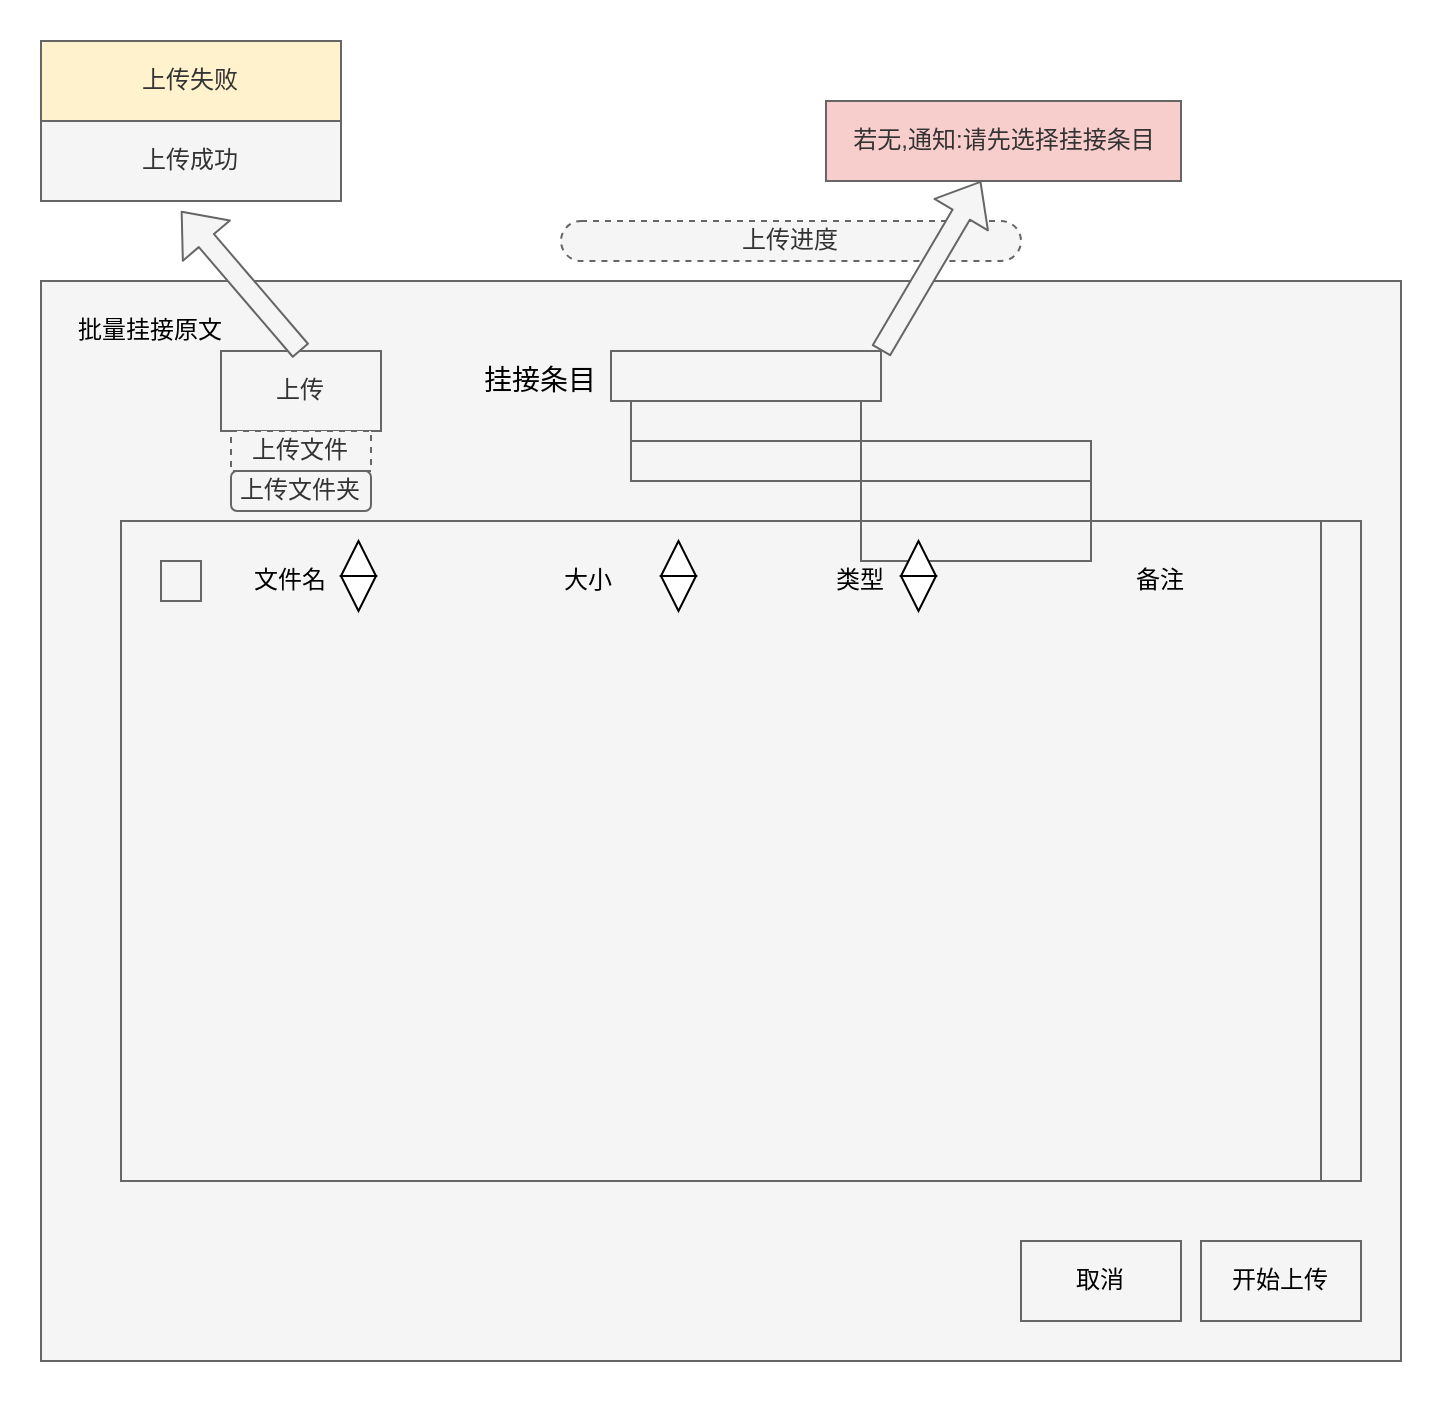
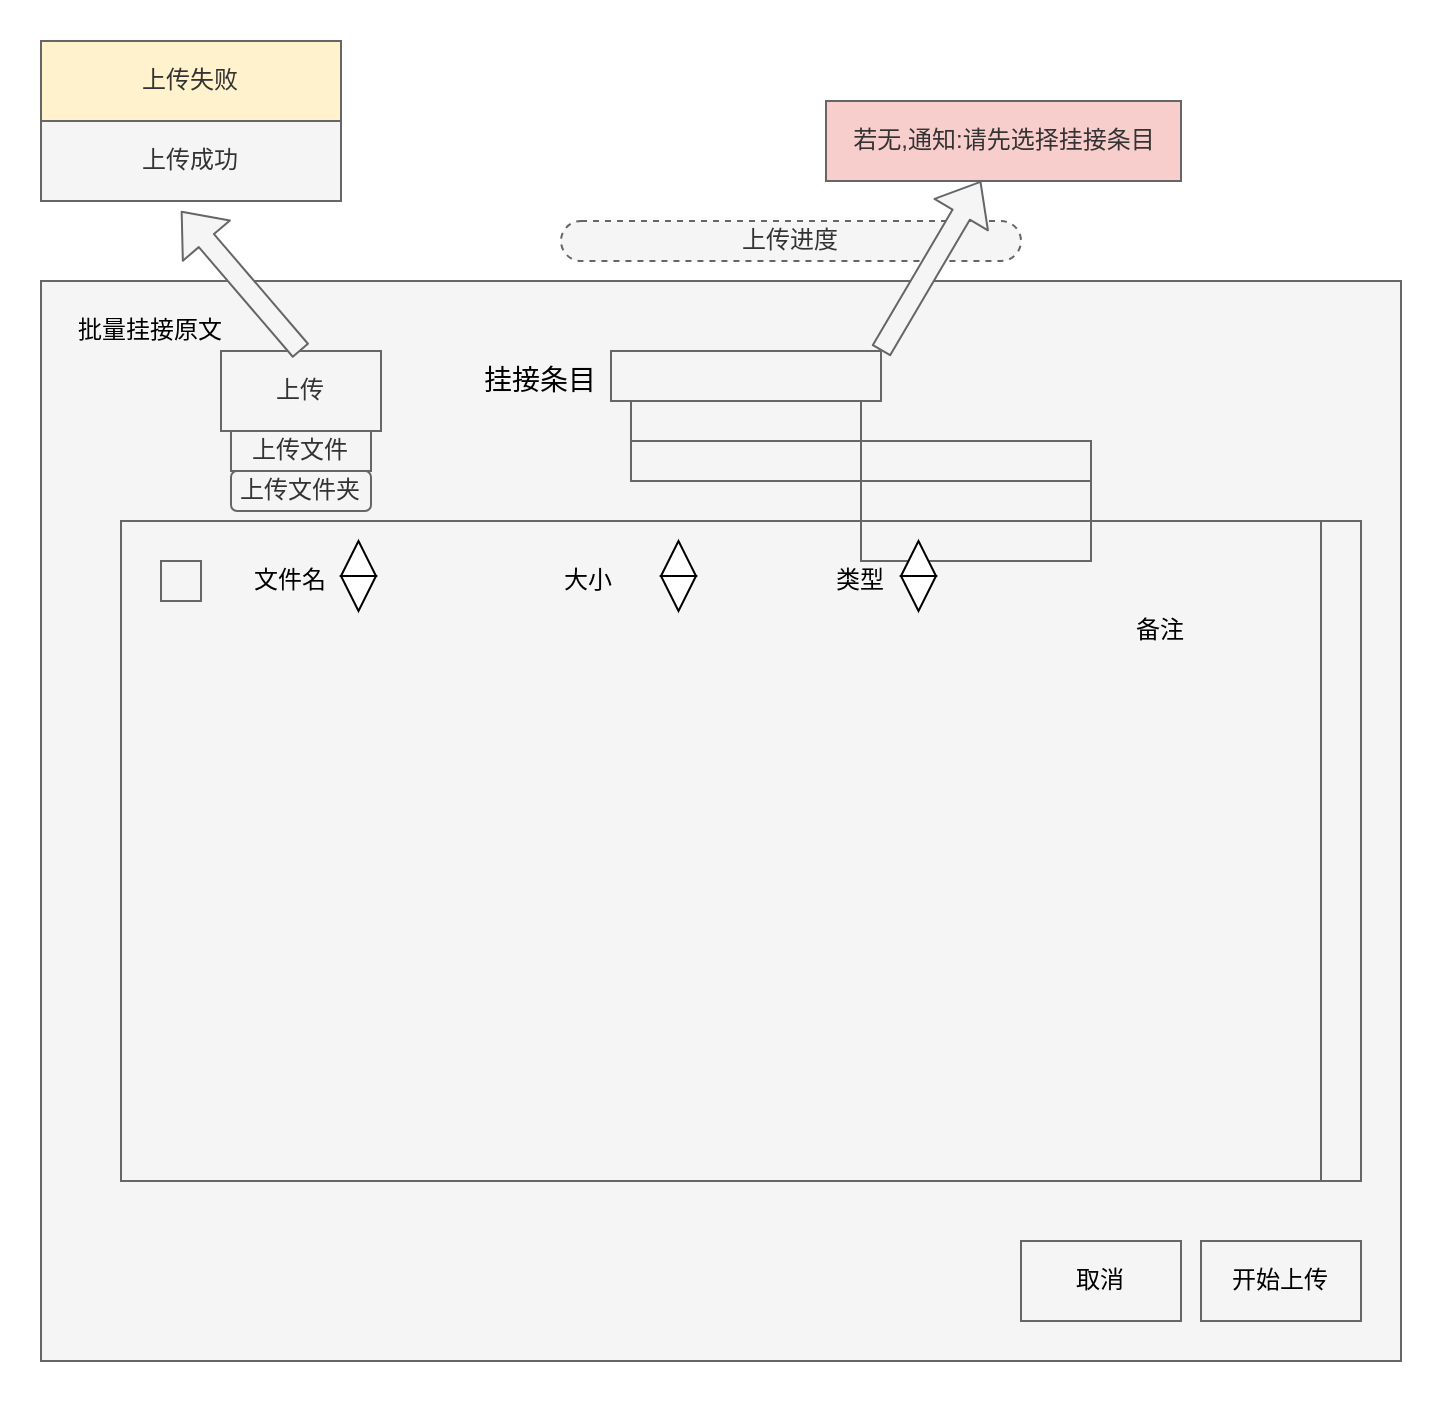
  <mxCell id="0" />
  <mxCell id="1" parent="0" />
  <mxCell id="2" value="&#10;&#10;&#10;&#10;&#10;&#10;&#10;&#10;&#10;&#10;&#10;&#10;&#10;&#10;&#10;&#10;&lt;span style=&quot;font-size: 10.5pt&quot;&gt;批量挂接原文的条目&lt;/span&gt;&#10;&#10;&#10;&#10;" style="rounded=0;whiteSpace=wrap;html=1;fontColor=#333333;fillColor=#f5f5f5;strokeColor=#666666;" parent="1" vertex="1"><mxGeometry x="20" y="140" width="680" height="540" as="geometry" /></mxCell>
  <mxCell id="3" value="开始上传" style="rounded=0;whiteSpace=wrap;html=1;fillColor=#f5f5f5;fontColor=#000000;strokeColor=#666666;" parent="1" vertex="1"><mxGeometry x="600" y="620" width="80" height="40" as="geometry" /></mxCell>
  <mxCell id="4" value="批量挂接原文" style="text;html=1;align=center;verticalAlign=middle;whiteSpace=wrap;rounded=0;fontColor=#000000;" parent="1" vertex="1"><mxGeometry x="30" y="150" width="90" height="30" as="geometry" /></mxCell>
  <mxCell id="5" value="上传" style="rounded=0;whiteSpace=wrap;html=1;fillColor=#f5f5f5;fontColor=#333333;strokeColor=#666666;" parent="1" vertex="1"><mxGeometry x="110" y="175" width="80" height="40" as="geometry" /></mxCell>
- <mxCell id="6" value="上传文件" style="rounded=0;whiteSpace=wrap;html=1;fillColor=#f5f5f5;fontColor=#333333;strokeColor=#666666;dashed=1;" parent="1" vertex="1"><mxGeometry x="115" y="215" width="70" height="20" as="geometry" /></mxCell>
+ <mxCell id="6" value="上传文件" style="rounded=0;whiteSpace=wrap;html=1;fillColor=#f5f5f5;fontColor=#333333;strokeColor=#666666;" parent="1" vertex="1"><mxGeometry x="115" y="215" width="70" height="20" as="geometry" /></mxCell>
  <mxCell id="7" value="上传文件夹" style="whiteSpace=wrap;html=1;fillColor=#f5f5f5;fontColor=#333333;strokeColor=#666666;rounded=1;" parent="1" vertex="1"><mxGeometry x="115" y="235" width="70" height="20" as="geometry" /></mxCell>
  <mxCell id="8" value="" style="rounded=0;whiteSpace=wrap;html=1;fillColor=#f5f5f5;fontColor=#333333;strokeColor=#666666;" parent="1" vertex="1"><mxGeometry x="60" y="260" width="620" height="330" as="geometry" /></mxCell>
  <mxCell id="9" value="文件名" style="text;html=1;strokeColor=none;fillColor=none;align=center;verticalAlign=middle;whiteSpace=wrap;rounded=0;fontColor=#000000;" parent="1" vertex="1"><mxGeometry x="115" y="275" width="60" height="30" as="geometry" /></mxCell>
  <mxCell id="10" value="大小" style="text;html=1;strokeColor=none;fillColor=none;align=center;verticalAlign=middle;whiteSpace=wrap;rounded=0;fontColor=#000000;" parent="1" vertex="1"><mxGeometry x="264" y="275" width="60" height="30" as="geometry" /></mxCell>
  <mxCell id="11" value="类型" style="text;html=1;strokeColor=none;fillColor=none;align=center;verticalAlign=middle;whiteSpace=wrap;rounded=0;fontColor=#000000;" parent="1" vertex="1"><mxGeometry x="400" y="275" width="60" height="30" as="geometry" /></mxCell>
  <mxCell id="12" value="" style="rounded=0;whiteSpace=wrap;html=1;fontColor=#333333;fillColor=#f5f5f5;strokeColor=#666666;" parent="1" vertex="1"><mxGeometry x="80" y="280" width="20" height="20" as="geometry" /></mxCell>
  <mxCell id="13" value="" style="group" parent="1" vertex="1" connectable="0"><mxGeometry x="170" y="270" width="17.5" height="35" as="geometry" /></mxCell>
  <mxCell id="14" value="" style="triangle;whiteSpace=wrap;html=1;rotation=90;" parent="13" vertex="1"><mxGeometry y="17.5" width="17.5" height="17.5" as="geometry" /></mxCell>
  <mxCell id="15" value="" style="triangle;whiteSpace=wrap;html=1;rotation=-90;" parent="13" vertex="1"><mxGeometry width="17.5" height="17.5" as="geometry" /></mxCell>
  <mxCell id="16" value="" style="shape=flexArrow;endArrow=classic;html=1;fontColor=#000000;fillColor=#f5f5f5;strokeColor=#666666;exitX=0.5;exitY=0;exitDx=0;exitDy=0;" parent="1" source="5" edge="1"><mxGeometry width="50" height="50" relative="1" as="geometry"><mxPoint x="84" y="180" as="sourcePoint" /><mxPoint x="90" y="105" as="targetPoint" /></mxGeometry></mxCell>
  <mxCell id="17" value="上传成功" style="rounded=0;whiteSpace=wrap;html=1;fontColor=#333333;fillColor=#f5f5f5;strokeColor=#666666;" parent="1" vertex="1"><mxGeometry x="20" y="60" width="150" height="40" as="geometry" /></mxCell>
  <mxCell id="18" value="上传失败" style="rounded=0;whiteSpace=wrap;html=1;fontColor=#333333;fillColor=#fff2cc;strokeColor=#666666;" parent="1" vertex="1"><mxGeometry x="20" y="20" width="150" height="40" as="geometry" /></mxCell>
  <mxCell id="19" value="取消" style="rounded=0;whiteSpace=wrap;html=1;fillColor=#f5f5f5;fontColor=#000000;strokeColor=#666666;" parent="1" vertex="1"><mxGeometry x="510" y="620" width="80" height="40" as="geometry" /></mxCell>
  <mxCell id="20" value="" style="rounded=0;whiteSpace=wrap;html=1;fillColor=#f5f5f5;fontColor=#333333;strokeColor=#666666;" parent="1" vertex="1"><mxGeometry x="660" y="260" width="20" height="330" as="geometry" /></mxCell>
  <mxCell id="21" value="上传进度" style="rounded=1;whiteSpace=wrap;html=1;fontColor=#333333;arcSize=50;fillColor=#f5f5f5;strokeColor=#666666;dashed=1;" parent="1" vertex="1"><mxGeometry x="280" y="110" width="230" height="20" as="geometry" /></mxCell>
  <mxCell id="22" value="" style="rounded=0;whiteSpace=wrap;html=1;fillColor=#f5f5f5;fontColor=#333333;strokeColor=#666666;" vertex="1" parent="1"><mxGeometry x="305" y="175" width="135" height="25" as="geometry" /></mxCell>
  <mxCell id="23" value="&lt;span style=&quot;font-size: 10.5pt&quot;&gt;挂接条目&lt;/span&gt;" style="text;whiteSpace=wrap;html=1;fontColor=#000000;" vertex="1" parent="1"><mxGeometry x="240" y="175" width="100" height="30" as="geometry" /></mxCell>
  <mxCell id="24" value="" style="rounded=0;whiteSpace=wrap;html=1;fillColor=#f5f5f5;fontColor=#333333;strokeColor=#666666;" vertex="1" parent="1"><mxGeometry x="315" y="200" width="115" height="20" as="geometry" /></mxCell>
  <mxCell id="25" value="" style="rounded=0;whiteSpace=wrap;html=1;fillColor=#f5f5f5;fontColor=#333333;strokeColor=#666666;" vertex="1" parent="1"><mxGeometry x="315" y="220" width="115" height="20" as="geometry" /></mxCell>
  <mxCell id="26" value="" style="rounded=0;whiteSpace=wrap;html=1;fillColor=#f5f5f5;fontColor=#333333;strokeColor=#666666;" vertex="1" parent="1"><mxGeometry x="430" y="220" width="115" height="20" as="geometry" /></mxCell>
  <mxCell id="27" value="" style="rounded=0;whiteSpace=wrap;html=1;fillColor=#f5f5f5;fontColor=#333333;strokeColor=#666666;" vertex="1" parent="1"><mxGeometry x="430" y="240" width="115" height="20" as="geometry" /></mxCell>
  <mxCell id="28" value="" style="rounded=0;whiteSpace=wrap;html=1;fillColor=#f5f5f5;fontColor=#333333;strokeColor=#666666;" vertex="1" parent="1"><mxGeometry x="430" y="260" width="115" height="20" as="geometry" /></mxCell>
  <mxCell id="29" value="" style="shape=flexArrow;endArrow=classic;html=1;fontColor=#000000;fillColor=#f5f5f5;strokeColor=#666666;exitX=0.5;exitY=0;exitDx=0;exitDy=0;" edge="1" parent="1"><mxGeometry width="50" height="50" relative="1" as="geometry"><mxPoint x="440" y="175" as="sourcePoint" /><mxPoint x="490" y="90" as="targetPoint" /></mxGeometry></mxCell>
  <mxCell id="30" value="若无,通知:请先选择挂接条目" style="rounded=0;whiteSpace=wrap;html=1;fontColor=#333333;fillColor=#f8cecc;strokeColor=#666666;" vertex="1" parent="1"><mxGeometry x="412.5" y="50" width="177.5" height="40" as="geometry" /></mxCell>
  <mxCell id="31" value="" style="triangle;whiteSpace=wrap;html=1;rotation=90;" parent="1" vertex="1"><mxGeometry x="330" y="287.5" width="17.5" height="17.5" as="geometry" /></mxCell>
  <mxCell id="32" value="" style="triangle;whiteSpace=wrap;html=1;rotation=-90;" parent="1" vertex="1"><mxGeometry x="330" y="270" width="17.5" height="17.5" as="geometry" /></mxCell>
  <mxCell id="33" value="" style="triangle;whiteSpace=wrap;html=1;rotation=90;" parent="1" vertex="1"><mxGeometry x="450" y="287.5" width="17.5" height="17.5" as="geometry" /></mxCell>
  <mxCell id="34" value="" style="triangle;whiteSpace=wrap;html=1;rotation=-90;" parent="1" vertex="1"><mxGeometry x="450" y="270" width="17.5" height="17.5" as="geometry" /></mxCell>
- <mxCell id="35" value="备注" style="text;html=1;strokeColor=none;fillColor=none;align=center;verticalAlign=middle;whiteSpace=wrap;rounded=0;fontColor=#000000;" vertex="1" parent="1"><mxGeometry x="550" y="272.5" width="60" height="35" as="geometry" /></mxCell>
+ <mxCell id="35" value="备注" style="text;html=1;strokeColor=none;fillColor=none;align=center;verticalAlign=middle;whiteSpace=wrap;rounded=0;fontColor=#000000;" vertex="1" parent="1"><mxGeometry x="550" y="297.5" width="60" height="35" as="geometry" /></mxCell>
